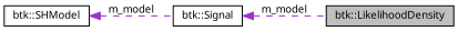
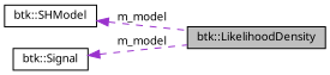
  digraph {
    rankdir=LR
    node [color=black fillcolor=white fontname="FreeSans.ttf" fontsize=10 shape=record style=filled]
    edge [color=darkorchid3 dir=back fontname="FreeSans.ttf" fontsize=10 labelfontname="FreeSans.ttf" labelfontsize=10 style=dashed]
    n1 [fillcolor=grey75 fontcolor=black height=0.2 label="btk::LikelihoodDensity" width=0.4]
    n2 [height=0.2 label="btk::SHModel" width=0.4]
    n3 [height=0.2 label="btk::Signal" width=0.4]
-   n2 -> n3 [label=m_model]
+   n2 -> n1 [label=m_model]
    n3 -> n1 [label=m_model]
  }
